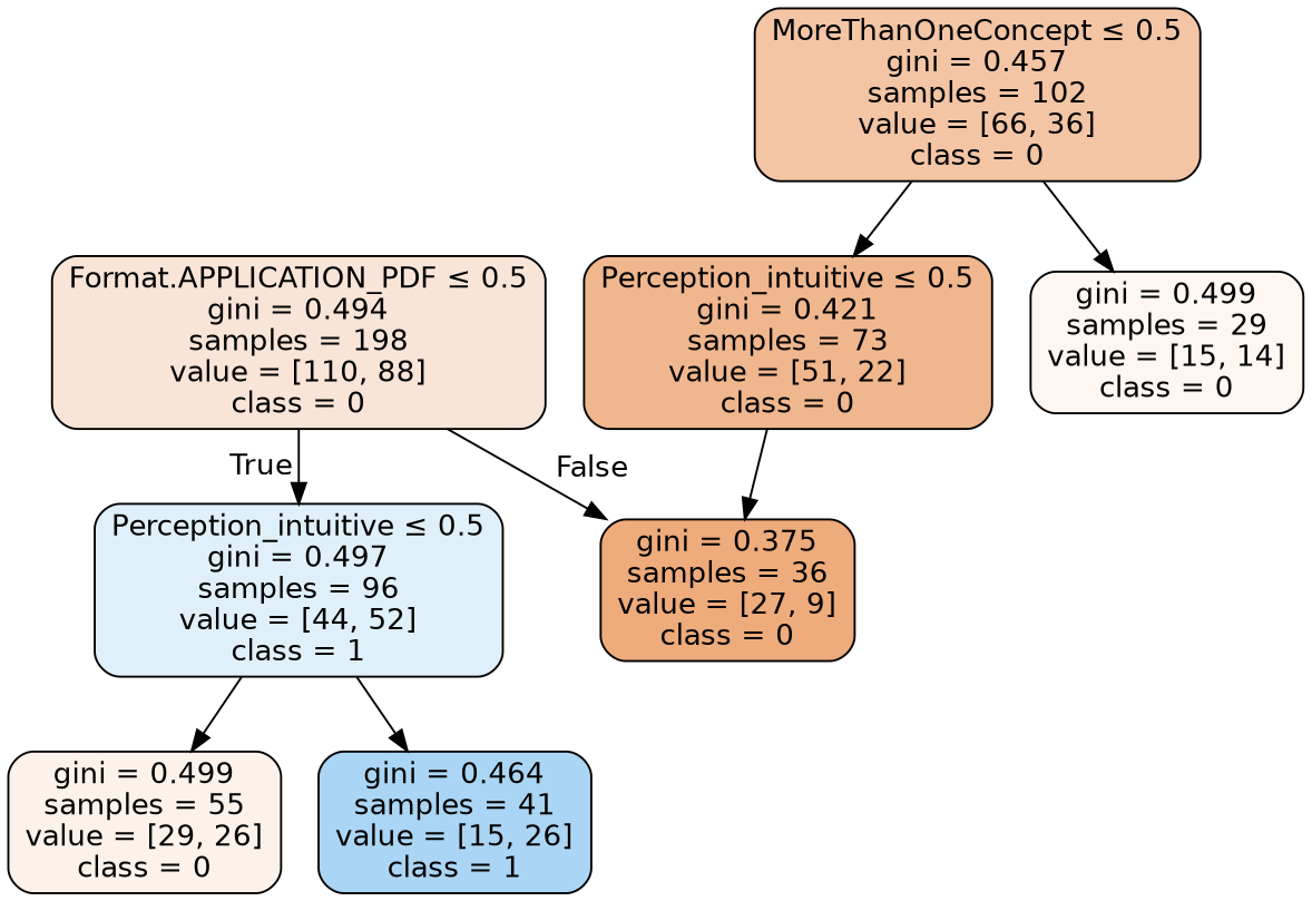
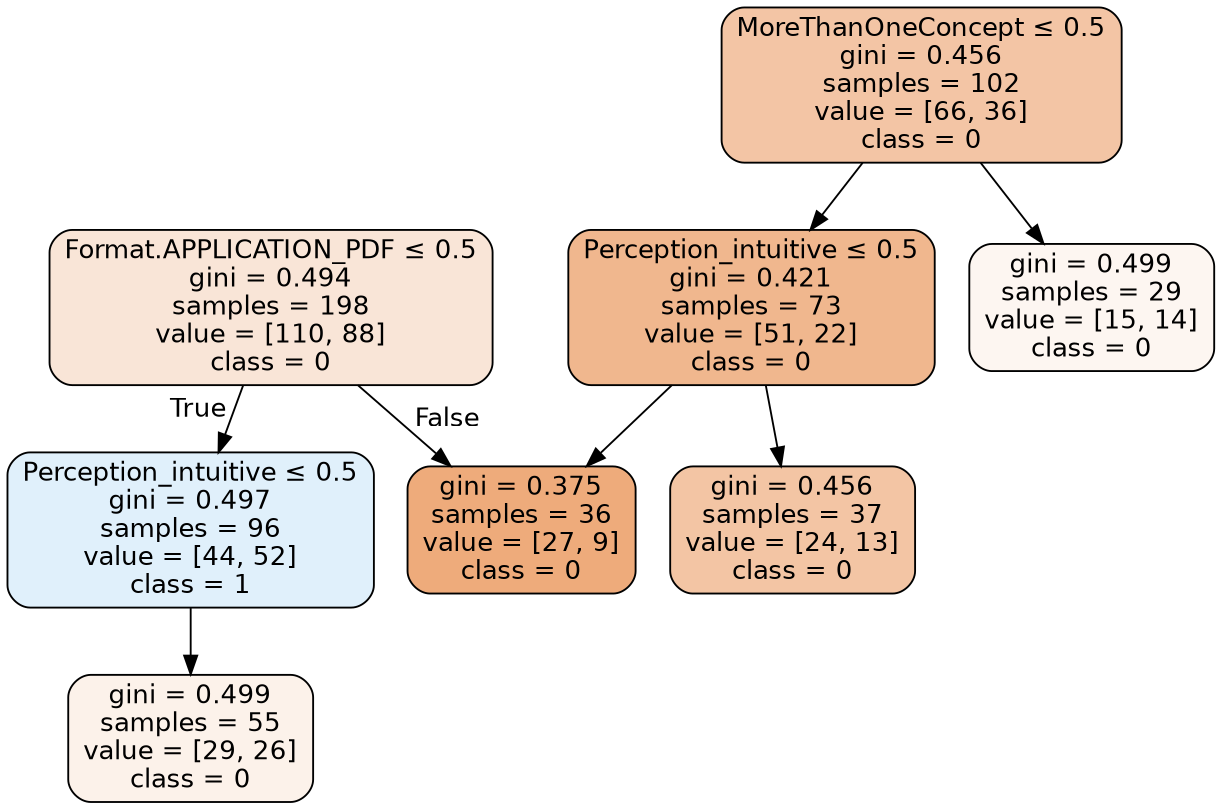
  digraph {
    node [color=black fontname=helvetica shape=box style="filled, rounded"]
    edge [fontname=helvetica]
    n1 [fillcolor="#e5813933" label=<Format.APPLICATION_PDF &le; 0.5<br/>gini = 0.494<br/>samples = 198<br/>value = [110, 88]<br/>class = 0>]
    n2 [fillcolor="#399de527" label=<Perception_intuitive &le; 0.5<br/>gini = 0.497<br/>samples = 96<br/>value = [44, 52]<br/>class = 1>]
    n3 [fillcolor="#e58139aa" label=<gini = 0.375<br/>samples = 36<br/>value = [27, 9]<br/>class = 0>]
    n4 [fillcolor="#e581391a" label=<gini = 0.499<br/>samples = 55<br/>value = [29, 26]<br/>class = 0>]
-   n5 [fillcolor="#399de56c" label=<gini = 0.464<br/>samples = 41<br/>value = [15, 26]<br/>class = 1>]
-   n6 [fillcolor="#e5813974" label=<MoreThanOneConcept &le; 0.5<br/>gini = 0.457<br/>samples = 102<br/>value = [66, 36]<br/>class = 0>]
+   n6 [fillcolor="#e5813974" label=<MoreThanOneConcept &le; 0.5<br/>gini = 0.456<br/>samples = 102<br/>value = [66, 36]<br/>class = 0>]
    n7 [fillcolor="#e5813991" label=<Perception_intuitive &le; 0.5<br/>gini = 0.421<br/>samples = 73<br/>value = [51, 22]<br/>class = 0>]
    n8 [fillcolor="#e5813911" label=<gini = 0.499<br/>samples = 29<br/>value = [15, 14]<br/>class = 0>]
+   n9 [fillcolor="#e5813975" label=<gini = 0.456<br/>samples = 37<br/>value = [24, 13]<br/>class = 0>]
    n1 -> n2 [headlabel=True labelangle=45 labeldistance=2.5]
    n1 -> n3 [headlabel=False labelangle=-45 labeldistance=2.5]
    n2 -> n4
-   n2 -> n5
    n6 -> n7
    n6 -> n8
    n7 -> n3
+   n7 -> n9
  }
